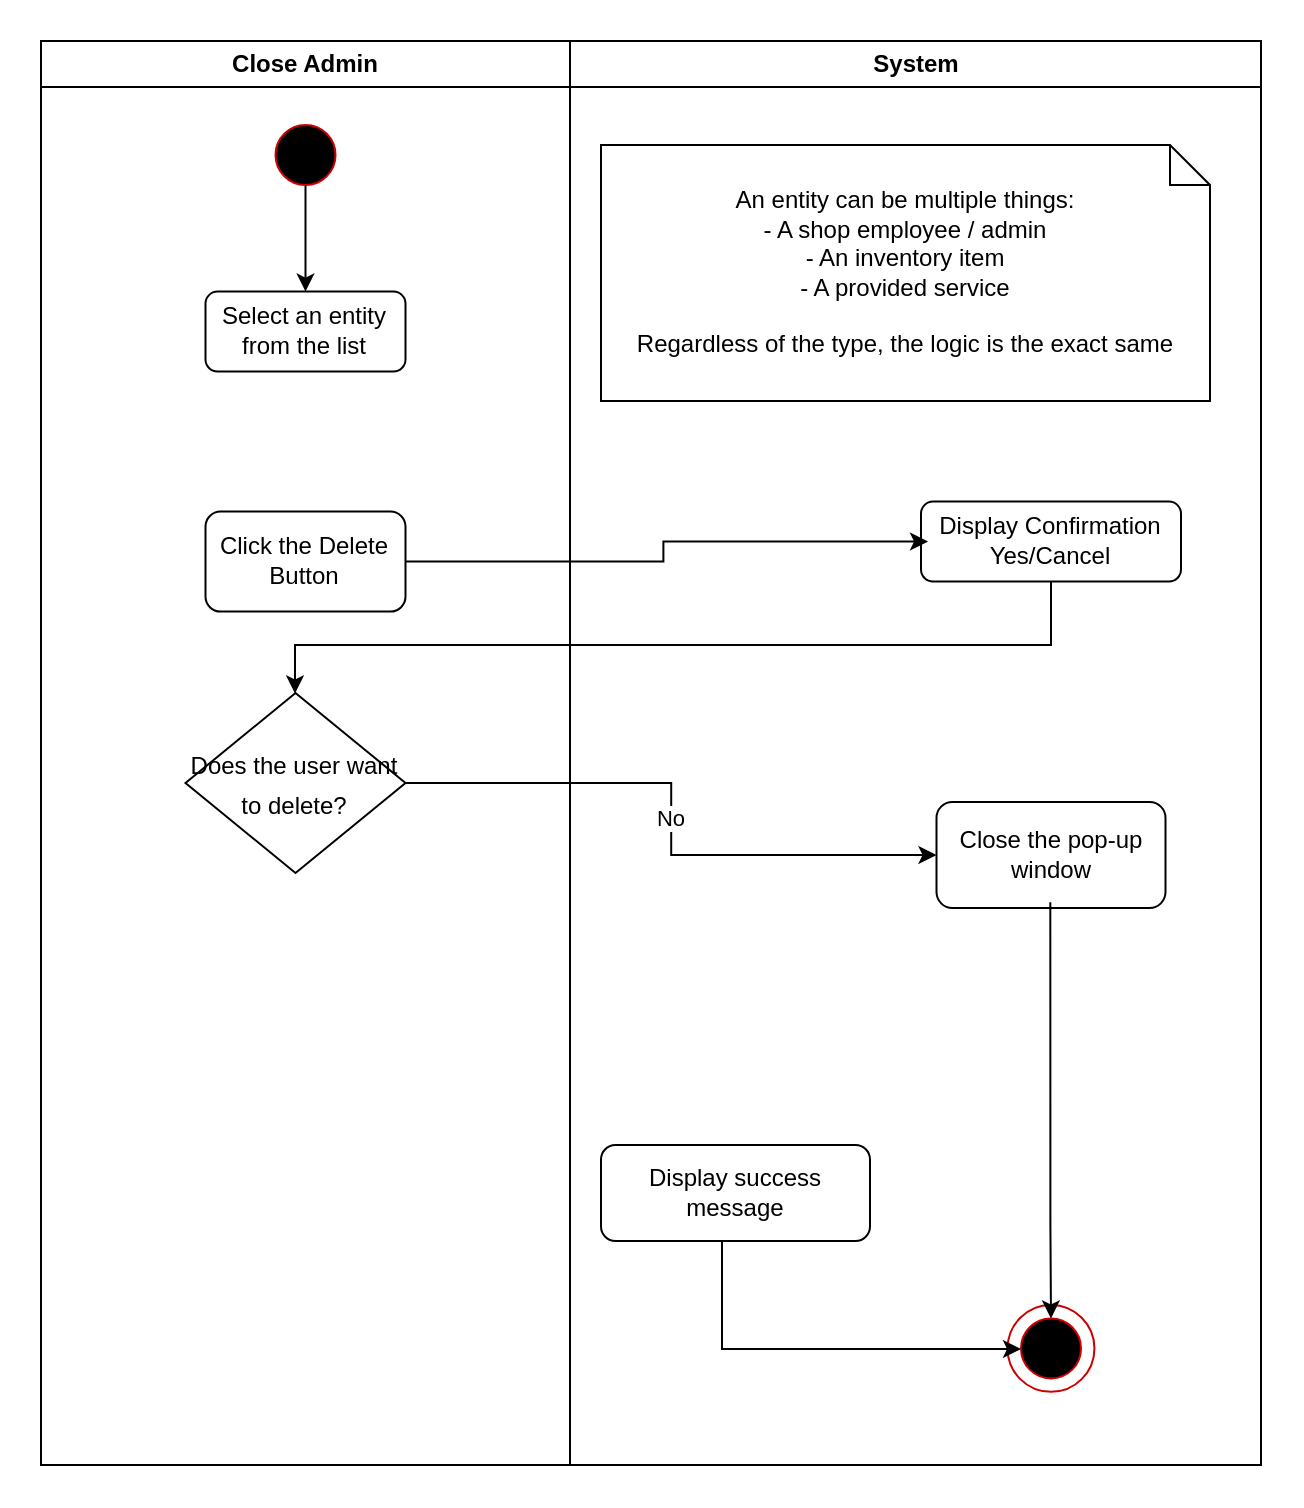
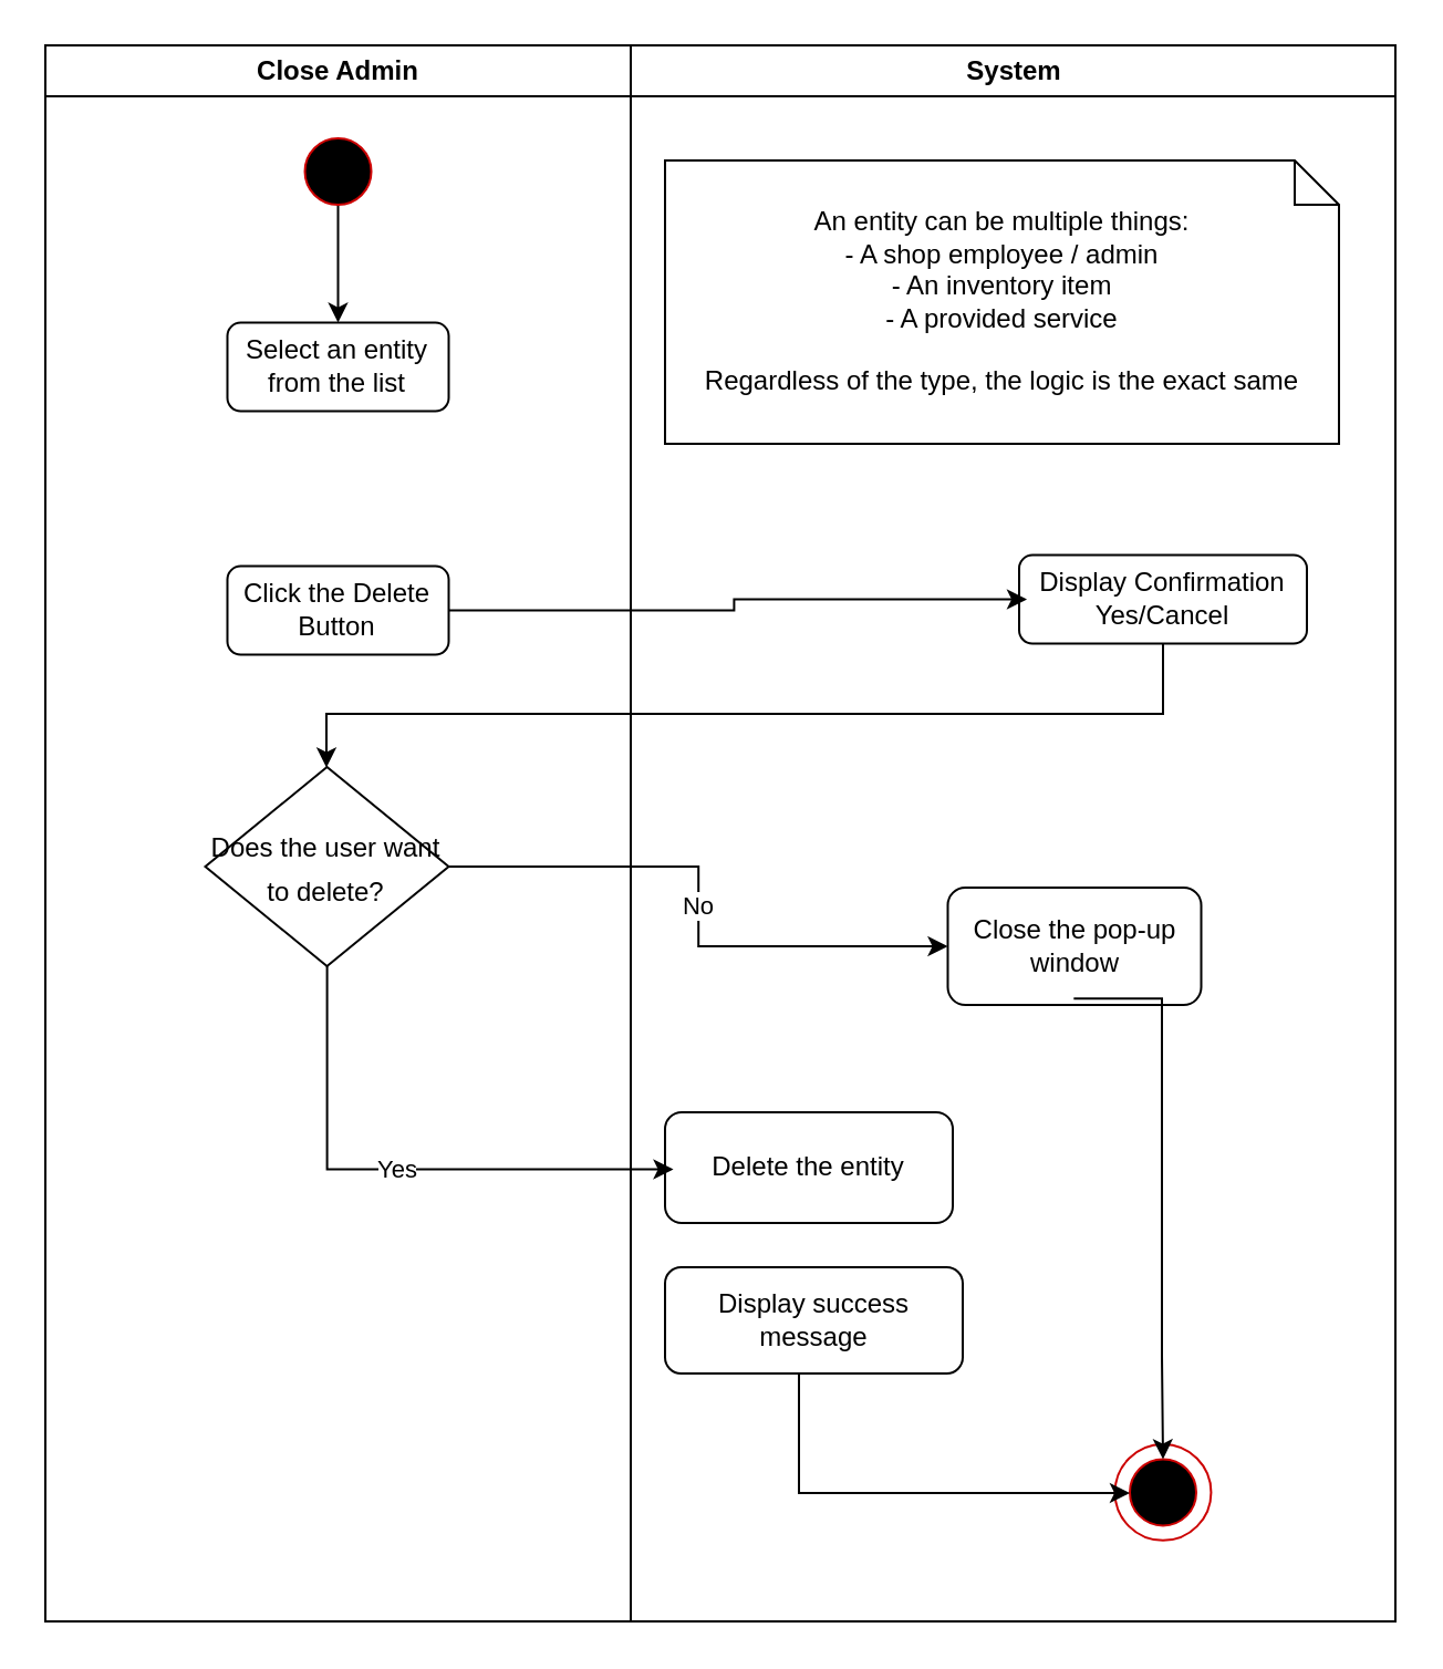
  <mxCell id="0" />
  <mxCell id="1" parent="0" />
  <mxCell id="2" value="Close Admin " style="swimlane;whiteSpace=wrap;movable=0;" parent="1" vertex="1"><mxGeometry x="20" y="20" width="264.5" height="712" as="geometry" /></mxCell>
  <mxCell id="3" value="" style="edgeStyle=orthogonalEdgeStyle;rounded=0;orthogonalLoop=1;jettySize=auto;html=1;entryX=0.5;entryY=0;entryDx=0;entryDy=0;" parent="2" source="7" target="4" edge="1"><mxGeometry relative="1" as="geometry"><mxPoint x="-37.75" y="115.29" as="targetPoint" /></mxGeometry></mxCell>
  <mxCell id="4" value="Select an entity from the list" style="rounded=1;whiteSpace=wrap;html=1;" parent="2" vertex="1"><mxGeometry x="82.25" y="125.29" width="100" height="40" as="geometry" /></mxCell>
- <mxCell id="5" value="Click the Delete Button" style="rounded=1;whiteSpace=wrap;html=1;" parent="2" vertex="1"><mxGeometry x="82.25" y="235.29" width="100" height="50" as="geometry" /></mxCell>
+ <mxCell id="5" value="Click the Delete Button" style="rounded=1;whiteSpace=wrap;html=1;" parent="2" vertex="1"><mxGeometry x="82.25" y="235.29" width="100" height="40" as="geometry" /></mxCell>
  <mxCell id="6" value="" style="group" parent="2" vertex="1" connectable="0"><mxGeometry x="223.79" y="42" width="43.43" height="43.43" as="geometry" /></mxCell>
  <mxCell id="7" value="" style="ellipse;whiteSpace=wrap;html=1;aspect=fixed;fillColor=#000000;strokeColor=#CC0000;" parent="6" vertex="1"><mxGeometry x="-106.53" y="7.994e-15" width="30" height="30" as="geometry" /></mxCell>
  <mxCell id="8" value="&lt;span style=&quot;font-size: 12px;&quot;&gt;Does the user want to delete?&lt;br&gt;&lt;/span&gt;" style="rhombus;whiteSpace=wrap;html=1;fontSize=16;strokeColor=default;fillColor=default;" parent="2" vertex="1"><mxGeometry x="72.25" y="326" width="110" height="90" as="geometry" /></mxCell>
  <mxCell id="9" value="System" style="swimlane;whiteSpace=wrap;movable=0;" parent="1" vertex="1"><mxGeometry x="284.5" y="20" width="345.5" height="712" as="geometry" /></mxCell>
  <mxCell id="10" value="Display Confirmation Yes/Cancel" style="rounded=1;whiteSpace=wrap;html=1" parent="9" vertex="1"><mxGeometry x="175.5" y="230.29" width="130" height="40" as="geometry" /></mxCell>
- <mxCell id="11" value="Close the pop-up window" style="rounded=1;whiteSpace=wrap;html=1" parent="9" vertex="1"><mxGeometry x="183.25" y="380.5" width="114.5" height="53" as="geometry" /></mxCell>
+ <mxCell id="11" value="Close the pop-up window" style="rounded=1;whiteSpace=wrap;html=1" parent="9" vertex="1"><mxGeometry x="143.25" y="380.5" width="114.5" height="53" as="geometry" /></mxCell>
  <mxCell id="12" value="" style="group" parent="9" vertex="1" connectable="0"><mxGeometry x="218.78" y="632" width="43.43" height="43.43" as="geometry" /></mxCell>
  <mxCell id="13" value="" style="ellipse;whiteSpace=wrap;html=1;aspect=fixed;fillColor=none;strokeColor=#CC0000;" parent="12" vertex="1"><mxGeometry width="43.43" height="43.43" as="geometry" /></mxCell>
  <mxCell id="14" value="" style="ellipse;whiteSpace=wrap;html=1;aspect=fixed;fillColor=#000000;strokeColor=#CC0000;" parent="12" vertex="1"><mxGeometry x="6.72" y="6.71" width="30" height="30" as="geometry" /></mxCell>
  <mxCell id="15" value="" style="edgeStyle=orthogonalEdgeStyle;rounded=0;orthogonalLoop=1;jettySize=auto;html=1;exitX=0.46;exitY=0.995;exitDx=0;exitDy=0;exitPerimeter=0;" parent="9" source="18" target="14" edge="1"><mxGeometry relative="1" as="geometry"><mxPoint x="86.5" y="622" as="sourcePoint" /><Array as="points"><mxPoint x="76" y="654" /></Array></mxGeometry></mxCell>
+ <mxCell id="16" value="Delete the entity" style="rounded=1;whiteSpace=wrap;html=1;" parent="9" vertex="1"><mxGeometry x="15.5" y="482" width="130" height="50" as="geometry" /></mxCell>
  <mxCell id="17" style="edgeStyle=orthogonalEdgeStyle;rounded=0;orthogonalLoop=1;jettySize=auto;html=1;entryX=0.5;entryY=0;entryDx=0;entryDy=0;exitX=0.497;exitY=0.946;exitDx=0;exitDy=0;exitPerimeter=0;" parent="9" source="11" target="14" edge="1"><mxGeometry relative="1" as="geometry"><mxPoint x="-304.5" y="182" as="targetPoint" /><Array as="points"><mxPoint x="240" y="592" /><mxPoint x="241" y="592" /></Array></mxGeometry></mxCell>
  <mxCell id="18" value="Display success message" style="rounded=1;whiteSpace=wrap;html=1;" parent="9" vertex="1"><mxGeometry x="15.5" y="552" width="134.5" height="48" as="geometry" /></mxCell>
  <mxCell id="19" value="An entity can be multiple things:&lt;br&gt;- A shop employee / admin&lt;br&gt;- An inventory item&lt;br&gt;- A provided service&lt;br&gt;&lt;br&gt;Regardless of the type, the logic is the exact same" style="shape=note;size=20;whiteSpace=wrap;html=1;" parent="9" vertex="1"><mxGeometry x="15.5" y="52" width="304.5" height="128" as="geometry" /></mxCell>
  <mxCell id="20" style="edgeStyle=orthogonalEdgeStyle;rounded=0;orthogonalLoop=1;jettySize=auto;html=1;entryX=0.027;entryY=0.499;entryDx=0;entryDy=0;entryPerimeter=0;" parent="1" source="5" target="10" edge="1"><mxGeometry relative="1" as="geometry" /></mxCell>
  <mxCell id="21" value="" style="edgeStyle=orthogonalEdgeStyle;rounded=0;orthogonalLoop=1;jettySize=auto;html=1;" parent="1" source="10" target="8" edge="1"><mxGeometry relative="1" as="geometry"><Array as="points"><mxPoint x="525" y="322" /><mxPoint x="147" y="322" /></Array></mxGeometry></mxCell>
  <mxCell id="22" value="No" style="edgeStyle=orthogonalEdgeStyle;rounded=0;orthogonalLoop=1;jettySize=auto;html=1;" parent="1" source="8" target="11" edge="1"><mxGeometry relative="1" as="geometry" /></mxCell>
+ <mxCell id="23" value="Yes" style="edgeStyle=orthogonalEdgeStyle;rounded=0;orthogonalLoop=1;jettySize=auto;html=1;entryX=0.029;entryY=0.515;entryDx=0;entryDy=0;entryPerimeter=0;" parent="1" source="8" target="16" edge="1"><mxGeometry relative="1" as="geometry"><mxPoint x="525" y="532" as="targetPoint" /><Array as="points"><mxPoint x="147" y="528" /></Array></mxGeometry></mxCell>
